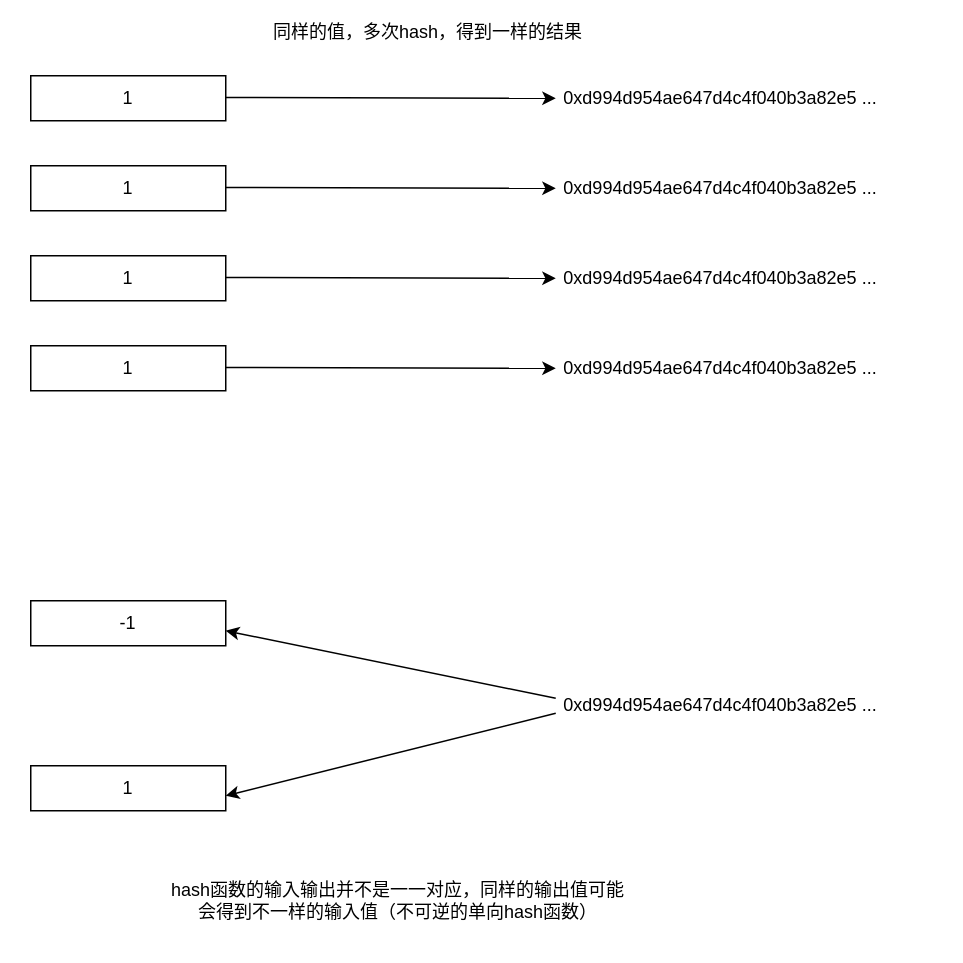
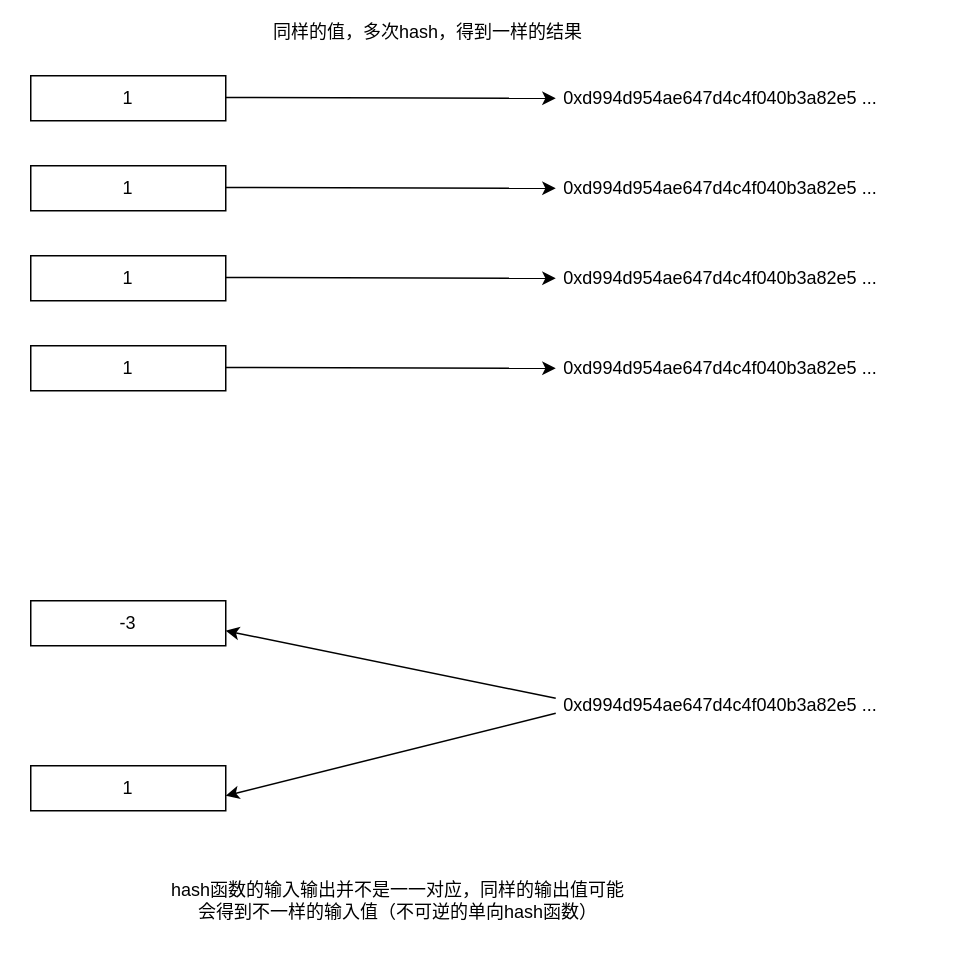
  <mxCell id="0" />
  <mxCell id="1" parent="0" />
  <mxCell id="2" value="1" style="rounded=0;whiteSpace=wrap;html=1;" vertex="1" parent="1"><mxGeometry x="20" y="50" width="130" height="30" as="geometry" /></mxCell>
  <mxCell id="3" value="" style="endArrow=classic;html=1;rounded=0;" edge="1" parent="1"><mxGeometry width="50" height="50" relative="1" as="geometry"><mxPoint x="150" y="64.5" as="sourcePoint" /><mxPoint x="370" y="65" as="targetPoint" /></mxGeometry></mxCell>
  <mxCell id="4" value="0xd994d954ae647d4c4f040b3a82e5 ..." style="text;html=1;strokeColor=none;fillColor=none;align=center;verticalAlign=middle;whiteSpace=wrap;rounded=0;" vertex="1" parent="1"><mxGeometry x="340" y="50" width="280" height="30" as="geometry" /></mxCell>
  <mxCell id="5" value="1" style="rounded=0;whiteSpace=wrap;html=1;" vertex="1" parent="1"><mxGeometry x="20" y="110" width="130" height="30" as="geometry" /></mxCell>
  <mxCell id="6" value="" style="endArrow=classic;html=1;rounded=0;" edge="1" parent="1"><mxGeometry width="50" height="50" relative="1" as="geometry"><mxPoint x="150" y="124.5" as="sourcePoint" /><mxPoint x="370" y="125" as="targetPoint" /></mxGeometry></mxCell>
  <mxCell id="7" value="0xd994d954ae647d4c4f040b3a82e5 ..." style="text;html=1;strokeColor=none;fillColor=none;align=center;verticalAlign=middle;whiteSpace=wrap;rounded=0;" vertex="1" parent="1"><mxGeometry x="340" y="110" width="280" height="30" as="geometry" /></mxCell>
  <mxCell id="8" value="1" style="rounded=0;whiteSpace=wrap;html=1;" vertex="1" parent="1"><mxGeometry x="20" y="170" width="130" height="30" as="geometry" /></mxCell>
  <mxCell id="9" value="" style="endArrow=classic;html=1;rounded=0;" edge="1" parent="1"><mxGeometry width="50" height="50" relative="1" as="geometry"><mxPoint x="150" y="184.5" as="sourcePoint" /><mxPoint x="370" y="185" as="targetPoint" /></mxGeometry></mxCell>
  <mxCell id="10" value="1" style="rounded=0;whiteSpace=wrap;html=1;" vertex="1" parent="1"><mxGeometry x="20" y="230" width="130" height="30" as="geometry" /></mxCell>
  <mxCell id="11" value="" style="endArrow=classic;html=1;rounded=0;" edge="1" parent="1"><mxGeometry width="50" height="50" relative="1" as="geometry"><mxPoint x="150" y="244.5" as="sourcePoint" /><mxPoint x="370" y="245" as="targetPoint" /></mxGeometry></mxCell>
  <mxCell id="12" value="0xd994d954ae647d4c4f040b3a82e5 ..." style="text;html=1;strokeColor=none;fillColor=none;align=center;verticalAlign=middle;whiteSpace=wrap;rounded=0;" vertex="1" parent="1"><mxGeometry x="340" y="170" width="280" height="30" as="geometry" /></mxCell>
  <mxCell id="13" value="0xd994d954ae647d4c4f040b3a82e5 ..." style="text;html=1;strokeColor=none;fillColor=none;align=center;verticalAlign=middle;whiteSpace=wrap;rounded=0;" vertex="1" parent="1"><mxGeometry x="340" y="230" width="280" height="30" as="geometry" /></mxCell>
  <mxCell id="14" value="同样的值，多次hash，得到一样的结果" style="text;html=1;strokeColor=none;fillColor=none;align=center;verticalAlign=middle;whiteSpace=wrap;rounded=0;" vertex="1" parent="1"><mxGeometry x="150" y="20" width="270" as="geometry" /></mxCell>
  <mxCell id="15" value="0xd994d954ae647d4c4f040b3a82e5 ..." style="text;html=1;strokeColor=none;fillColor=none;align=center;verticalAlign=middle;whiteSpace=wrap;rounded=0;" vertex="1" parent="1"><mxGeometry x="370" y="460" width="220" height="20" as="geometry" /></mxCell>
- <mxCell id="16" value="-1" style="rounded=0;whiteSpace=wrap;html=1;" vertex="1" parent="1"><mxGeometry x="20" y="400" width="130" height="30" as="geometry" /></mxCell>
+ <mxCell id="16" value="-3" style="rounded=0;whiteSpace=wrap;html=1;" vertex="1" parent="1"><mxGeometry x="20" y="400" width="130" height="30" as="geometry" /></mxCell>
  <mxCell id="17" value="1" style="rounded=0;whiteSpace=wrap;html=1;" vertex="1" parent="1"><mxGeometry x="20" y="510" width="130" height="30" as="geometry" /></mxCell>
  <mxCell id="18" value="" style="endArrow=classic;html=1;rounded=0;exitX=0;exitY=0.25;exitDx=0;exitDy=0;" edge="1" parent="1" source="15"><mxGeometry width="50" height="50" relative="1" as="geometry"><mxPoint x="320" y="480" as="sourcePoint" /><mxPoint x="150" y="420" as="targetPoint" /></mxGeometry></mxCell>
  <mxCell id="19" value="" style="endArrow=classic;html=1;rounded=0;exitX=0;exitY=0.75;exitDx=0;exitDy=0;" edge="1" parent="1" source="15"><mxGeometry width="50" height="50" relative="1" as="geometry"><mxPoint x="355" y="490" as="sourcePoint" /><mxPoint x="150" y="530" as="targetPoint" /></mxGeometry></mxCell>
  <mxCell id="20" value="hash函数的输入输出并不是一一对应，同样的输出值可能会得到不一样的输入值（不可逆的单向hash函数）" style="text;html=1;strokeColor=none;fillColor=none;align=center;verticalAlign=middle;whiteSpace=wrap;rounded=0;" vertex="1" parent="1"><mxGeometry x="110" y="580" width="310" height="40" as="geometry" /></mxCell>
